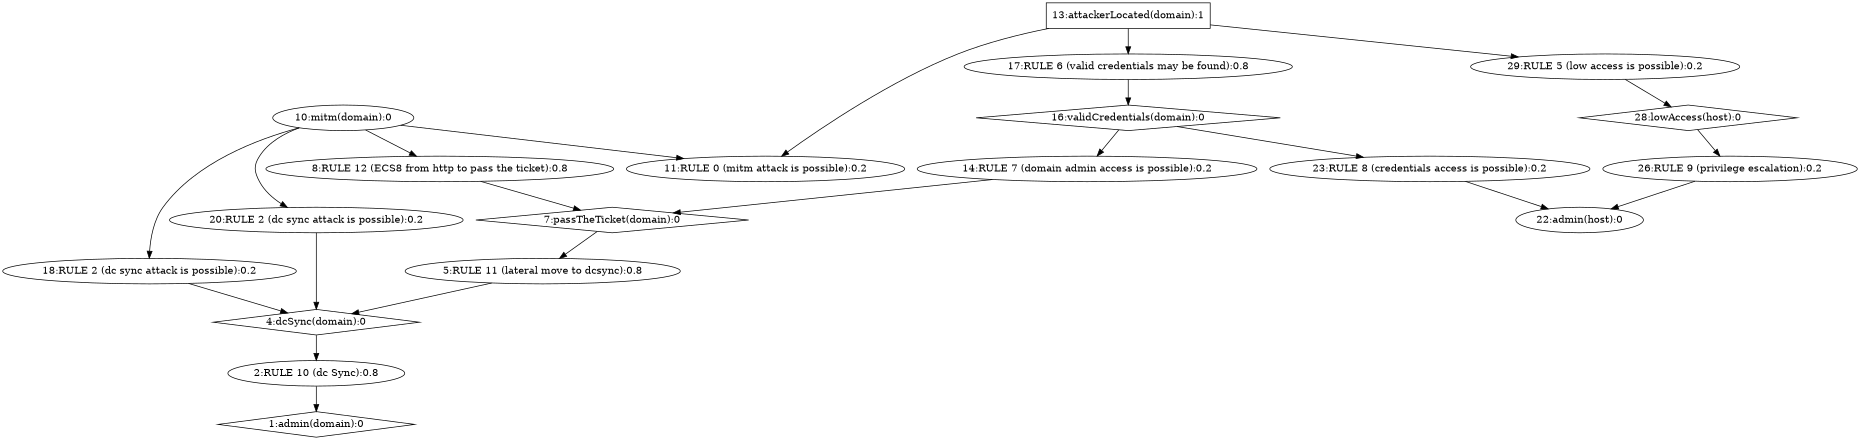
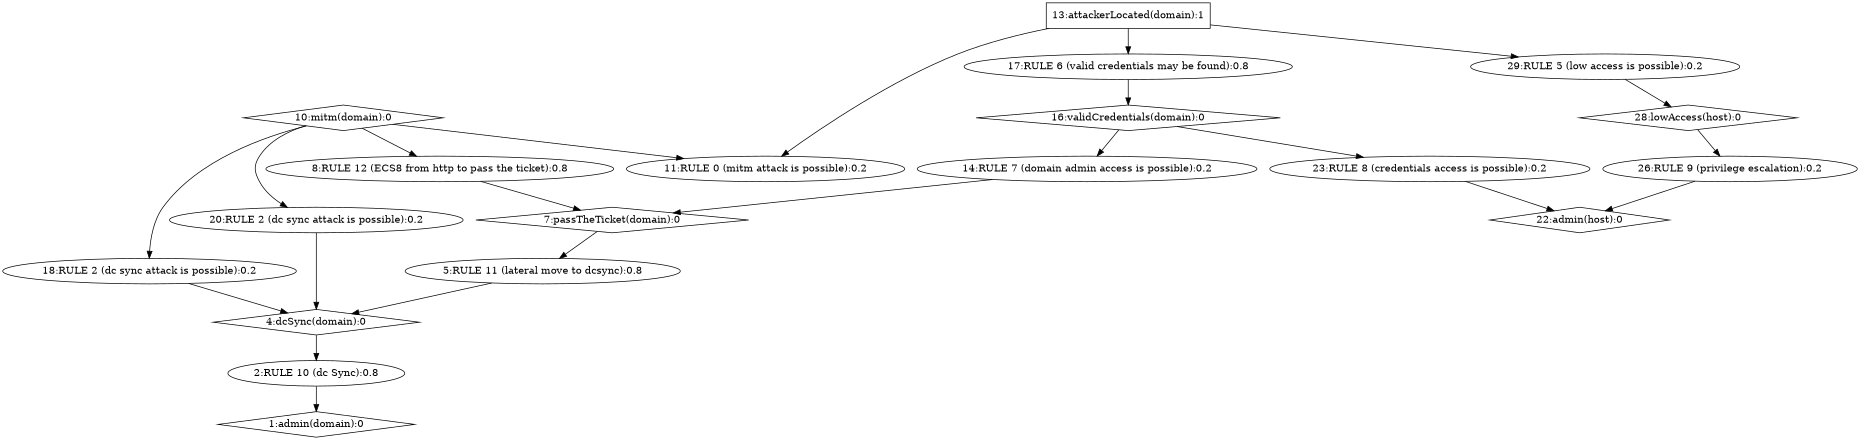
  strict digraph {
    node [CVE=null shape=ellipse]
    edge [color=black]
    n1 [label="1:admin(domain):0" shape=diamond]
    n2 [CVE="'CVE-0000-1'" label="2:RULE 10 (dc Sync):0.8"]
    n3 [label="4:dcSync(domain):0" shape=diamond]
    n4 [CVE="'CVE-0000-2'" label="5:RULE 11 (lateral move to dcsync):0.8"]
    n5 [label="7:passTheTicket(domain):0" shape=diamond]
    n6 [CVE="'CVE-0000-3'" label="8:RULE 12 (ECS8 from http to pass the ticket):0.8"]
-   n7 [label="10:mitm(domain):0"]
+   n7 [label="10:mitm(domain):0" shape=diamond]
    n8 [CVE="'CVE-2019-1040'" label="18:RULE 2 (dc sync attack is possible):0.2"]
    n9 [CVE="'CVE-2020-1472'" label="20:RULE 2 (dc sync attack is possible):0.2"]
    n10 [CVE="'CVE-2022-26925'" label="11:RULE 0 (mitm attack is possible):0.2"]
    n11 [label="13:attackerLocated(domain):1" shape=box]
    n12 [label="17:RULE 6 (valid credentials may be found):0.8"]
    n13 [CVE="'CVE-2021-44228'" label="29:RULE 5 (low access is possible):0.2"]
    n14 [label="16:validCredentials(domain):0" shape=diamond]
    n15 [label="28:lowAccess(host):0" shape=diamond]
    n16 [CVE="'CVE-2021-42287'" label="14:RULE 7 (domain admin access is possible):0.2"]
    n17 [CVE="'CVE-2019-0724'" label="23:RULE 8 (credentials access is possible):0.2"]
-   n18 [label="22:admin(host):0"]
+   n18 [label="22:admin(host):0" shape=diamond]
    n19 [CVE="'CVE-2020-0796'" label="26:RULE 9 (privilege escalation):0.2"]
    n2 -> n1
    n3 -> n2
    n4 -> n3
    n5 -> n4
    n6 -> n5
    n7 -> n6
    n7 -> n8
    n7 -> n9
    n7 -> n10
    n8 -> n3
    n9 -> n3
    n11 -> n10
    n11 -> n12
    n11 -> n13
    n12 -> n14
    n13 -> n15
    n14 -> n16
    n14 -> n17
    n15 -> n19
    n16 -> n5
    n17 -> n18
    n19 -> n18
  }
